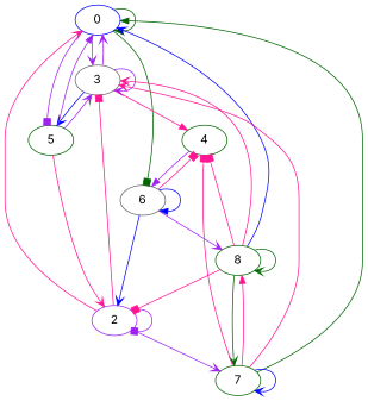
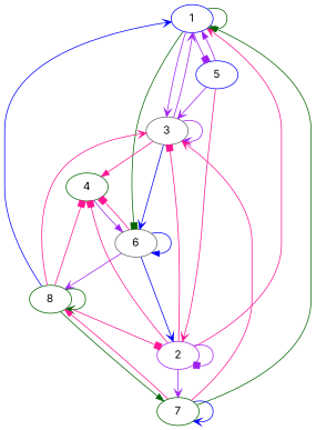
  digraph {
    fontname=Inter
    node [color=darkgreen fontname=Inter]
    edge [arrowhead=vee color=deeppink fontname=Inter]
-   1 [color=blue label=0]
+   1 [color=blue]
    3 [color=gray40]
-   5
+   5 [color=blue]
    6 [color=gray40]
    4
    2 [color=purple]
    8
    7
    1 -> 1 [arrowhead=normal color=darkgreen]
    1 -> 3 [color=purple]
    1 -> 5 [arrowhead=box color=purple]
    1 -> 6 [arrowhead=box color=darkgreen]
    3 -> 1 [color=purple]
    3 -> 3 [color=purple]
-   3 -> 5 [color=blue]
+   3 -> 6 [color=blue]
    3 -> 4 [arrowhead=normal]
    5 -> 1 [arrowhead=normal color=purple]
    5 -> 3 [color=purple]
    5 -> 2
    6 -> 6 [arrowhead=normal color=blue]
    6 -> 4 [arrowhead=box]
    6 -> 2 [color=blue]
    6 -> 8 [color=purple]
    4 -> 6 [arrowhead=normal color=purple]
    2 -> 1
    2 -> 3 [arrowhead=box]
-   7 -> 4 [arrowhead=box]
+   2 -> 4 [arrowhead=box]
    2 -> 2 [arrowhead=box color=purple]
    2 -> 7 [color=purple]
    8 -> 1 [color=blue]
    8 -> 3
    8 -> 4 [arrowhead=box]
    8 -> 2 [arrowhead=box]
    8 -> 8 [color=darkgreen]
-   8 -> 7 [color=darkgreen]
+   8 -> 7 [arrowhead=normal color=darkgreen]
    7 -> 1 [arrowhead=normal color=darkgreen]
    7 -> 3
    7 -> 8 [arrowhead=normal]
    7 -> 7 [color=blue]
  }
